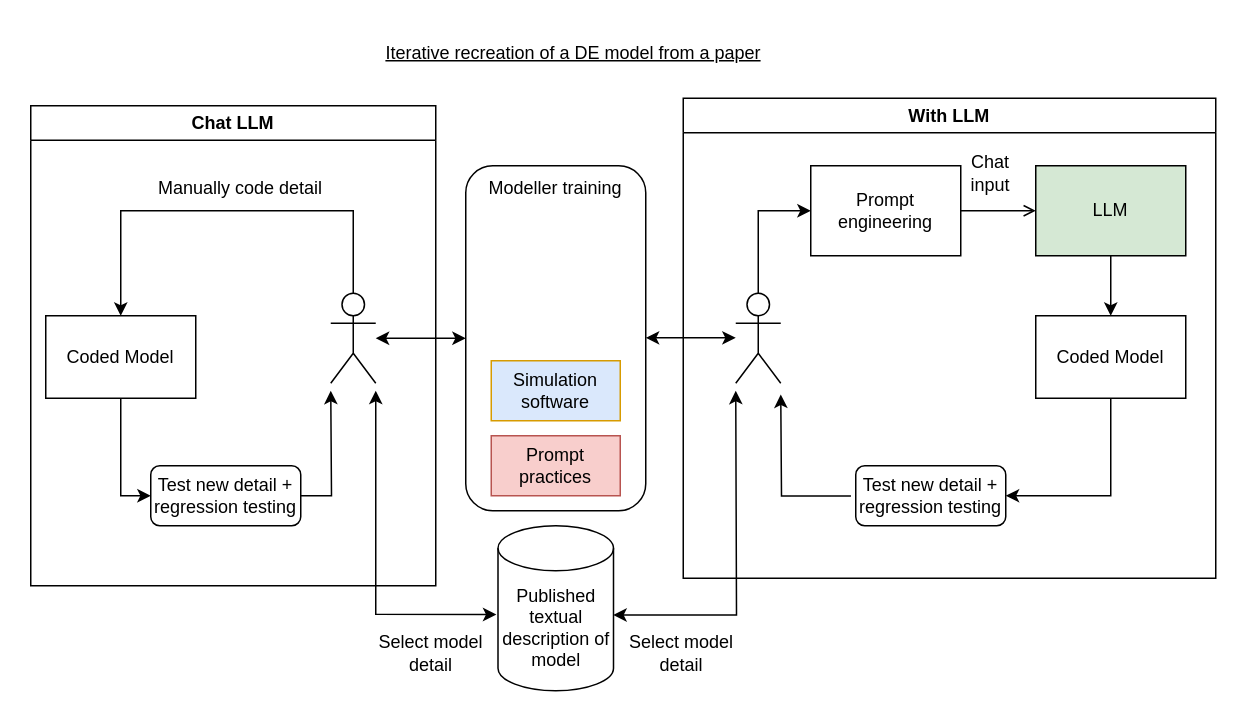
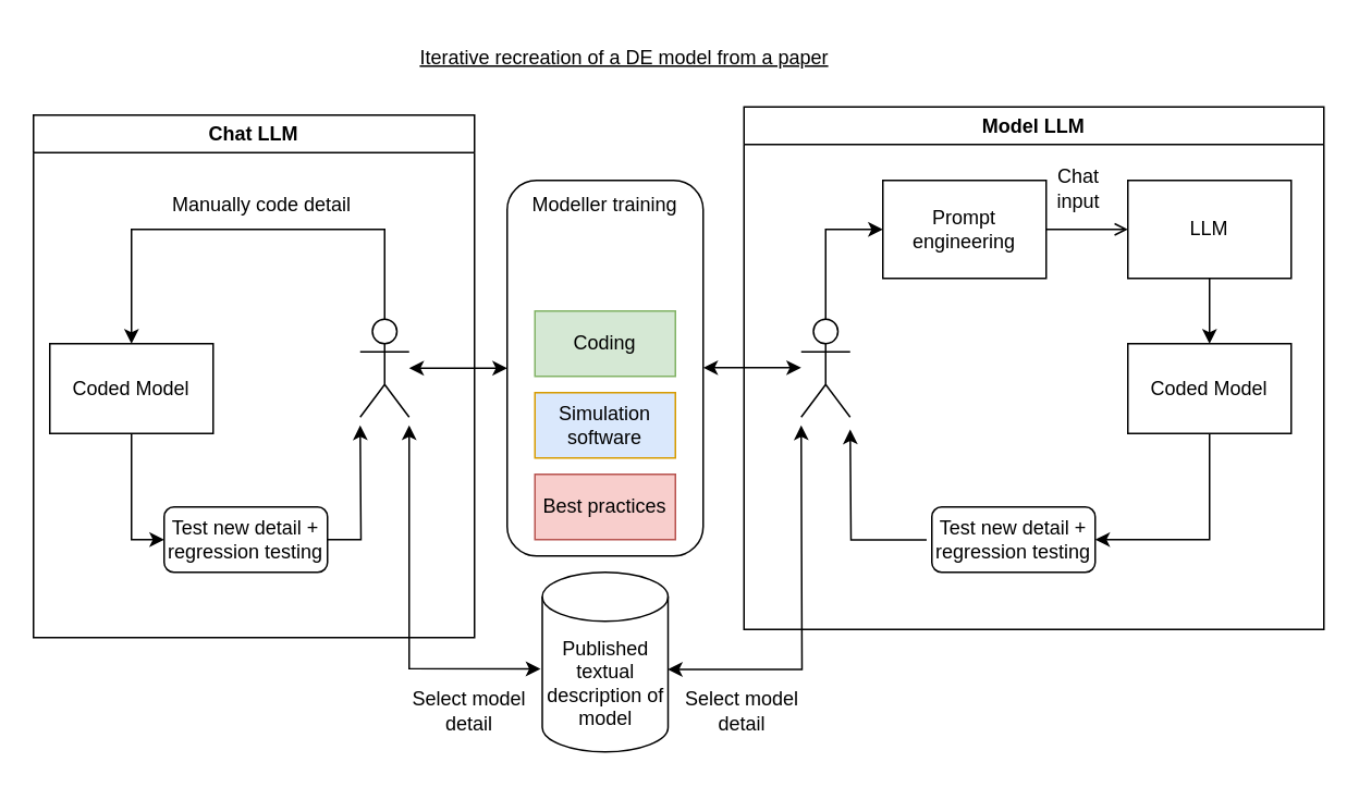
  <mxCell id="0" />
  <mxCell id="1" parent="0" />
  <mxCell id="2" value="Chat LLM" style="swimlane;whiteSpace=wrap;html=1;" vertex="1" parent="1"><mxGeometry x="20" y="70" width="270" height="320" as="geometry" /></mxCell>
  <mxCell id="3" value="" style="rounded=1;whiteSpace=wrap;html=1;" vertex="1" parent="1"><mxGeometry x="310" y="110" width="120" height="230" as="geometry" /></mxCell>
  <mxCell id="4" value="" style="shape=umlActor;verticalLabelPosition=bottom;verticalAlign=top;html=1;outlineConnect=0;" vertex="1" parent="1"><mxGeometry x="220" y="195" width="30" height="60" as="geometry" /></mxCell>
- <mxCell id="6" value="Prompt practices" style="rounded=0;whiteSpace=wrap;html=1;fillColor=#f8cecc;strokeColor=#b85450;" vertex="1" parent="1"><mxGeometry x="327" y="290" width="86" height="40" as="geometry" /></mxCell>
+ <mxCell id="5" value="Coding" style="rounded=0;whiteSpace=wrap;html=1;fillColor=#d5e8d4;strokeColor=#82b366;" vertex="1" parent="1"><mxGeometry x="327" y="190" width="86" height="40" as="geometry" /></mxCell>
+ <mxCell id="6" value="Best practices" style="rounded=0;whiteSpace=wrap;html=1;fillColor=#f8cecc;strokeColor=#b85450;" vertex="1" parent="1"><mxGeometry x="327" y="290" width="86" height="40" as="geometry" /></mxCell>
  <mxCell id="7" value="Simulation software " style="rounded=0;whiteSpace=wrap;html=1;fillColor=#dae8fc;strokeColor=#d79b00;" vertex="1" parent="1"><mxGeometry x="327" y="240" width="86" height="40" as="geometry" /></mxCell>
  <mxCell id="8" value="Modeller training" style="text;strokeColor=none;align=center;fillColor=none;html=1;verticalAlign=middle;whiteSpace=wrap;rounded=0;" vertex="1" parent="1"><mxGeometry x="320" y="110" width="100" height="30" as="geometry" /></mxCell>
  <mxCell id="9" style="edgeStyle=orthogonalEdgeStyle;rounded=0;orthogonalLoop=1;jettySize=auto;html=1;exitX=0.5;exitY=1;exitDx=0;exitDy=0;" edge="1" parent="1" source="3" target="3"><mxGeometry relative="1" as="geometry" /></mxCell>
  <mxCell id="10" value="Coded Model" style="rounded=0;whiteSpace=wrap;html=1;" vertex="1" parent="1"><mxGeometry x="30" y="210" width="100" height="55" as="geometry" /></mxCell>
  <mxCell id="11" value="Published textual description of model" style="shape=cylinder3;whiteSpace=wrap;html=1;boundedLbl=1;backgroundOutline=1;size=15;" vertex="1" parent="1"><mxGeometry x="331.5" y="350" width="77" height="110" as="geometry" /></mxCell>
  <mxCell id="12" style="edgeStyle=orthogonalEdgeStyle;rounded=0;orthogonalLoop=1;jettySize=auto;html=1;exitX=1;exitY=0.5;exitDx=0;exitDy=0;" edge="1" parent="1" source="13"><mxGeometry relative="1" as="geometry"><mxPoint x="220" y="260" as="targetPoint" /></mxGeometry></mxCell>
  <mxCell id="13" value="Test new detail + regression testing" style="rounded=1;whiteSpace=wrap;html=1;" vertex="1" parent="1"><mxGeometry x="100" y="310" width="100" height="40" as="geometry" /></mxCell>
  <mxCell id="14" style="edgeStyle=orthogonalEdgeStyle;rounded=0;orthogonalLoop=1;jettySize=auto;html=1;exitX=0.5;exitY=0;exitDx=0;exitDy=0;exitPerimeter=0;entryX=0.5;entryY=0;entryDx=0;entryDy=0;" edge="1" parent="1" source="4" target="10"><mxGeometry relative="1" as="geometry"><mxPoint x="90" y="180" as="targetPoint" /><Array as="points"><mxPoint x="235" y="140" /><mxPoint x="80" y="140" /></Array></mxGeometry></mxCell>
  <mxCell id="15" style="edgeStyle=orthogonalEdgeStyle;rounded=0;orthogonalLoop=1;jettySize=auto;html=1;exitX=0.5;exitY=1;exitDx=0;exitDy=0;entryX=0;entryY=0.5;entryDx=0;entryDy=0;" edge="1" parent="1" source="10" target="13"><mxGeometry relative="1" as="geometry" /></mxCell>
  <mxCell id="16" value="Manually code detail" style="text;strokeColor=none;align=center;fillColor=none;html=1;verticalAlign=middle;whiteSpace=wrap;rounded=0;" vertex="1" parent="1"><mxGeometry x="100" y="110" width="120" height="30" as="geometry" /></mxCell>
  <mxCell id="17" value="" style="endArrow=classic;startArrow=classic;html=1;rounded=0;entryX=0;entryY=0.5;entryDx=0;entryDy=0;" edge="1" parent="1" source="4" target="3"><mxGeometry width="50" height="50" relative="1" as="geometry"><mxPoint x="240" y="340" as="sourcePoint" /><mxPoint x="290" y="290" as="targetPoint" /></mxGeometry></mxCell>
  <mxCell id="18" value="" style="endArrow=classic;html=1;rounded=0;exitX=-0.014;exitY=0.538;exitDx=0;exitDy=0;exitPerimeter=0;startArrow=classic;startFill=1;" edge="1" parent="1" source="11"><mxGeometry width="50" height="50" relative="1" as="geometry"><mxPoint x="240" y="340" as="sourcePoint" /><mxPoint x="250" y="260" as="targetPoint" /><Array as="points"><mxPoint x="250" y="409" /></Array></mxGeometry></mxCell>
  <mxCell id="19" style="edgeStyle=orthogonalEdgeStyle;rounded=0;orthogonalLoop=1;jettySize=auto;html=1;exitX=1;exitY=0.5;exitDx=0;exitDy=0;entryX=0;entryY=0.5;entryDx=0;entryDy=0;endArrow=open;" edge="1" parent="1" source="20" target="34"><mxGeometry relative="1" as="geometry"><mxPoint x="704.4" y="141.938" as="targetPoint" /></mxGeometry></mxCell>
  <mxCell id="20" value="Prompt engineering" style="rounded=0;whiteSpace=wrap;html=1;" vertex="1" parent="1"><mxGeometry x="540" y="110" width="100" height="60" as="geometry" /></mxCell>
  <mxCell id="21" style="edgeStyle=orthogonalEdgeStyle;rounded=0;orthogonalLoop=1;jettySize=auto;html=1;exitX=0.5;exitY=0;exitDx=0;exitDy=0;exitPerimeter=0;entryX=0;entryY=0.5;entryDx=0;entryDy=0;" edge="1" parent="1" source="22" target="20"><mxGeometry relative="1" as="geometry"><Array as="points"><mxPoint x="505" y="140" /><mxPoint x="540" y="140" /></Array></mxGeometry></mxCell>
  <mxCell id="22" value="" style="shape=umlActor;verticalLabelPosition=bottom;verticalAlign=top;html=1;outlineConnect=0;" vertex="1" parent="1"><mxGeometry x="490" y="195" width="30" height="60" as="geometry" /></mxCell>
  <mxCell id="23" value="Coded Model" style="rounded=0;whiteSpace=wrap;html=1;" vertex="1" parent="1"><mxGeometry x="690" y="210" width="100" height="55" as="geometry" /></mxCell>
  <mxCell id="24" style="edgeStyle=orthogonalEdgeStyle;rounded=0;orthogonalLoop=1;jettySize=auto;html=1;exitX=-0.032;exitY=0.505;exitDx=0;exitDy=0;exitPerimeter=0;" edge="1" parent="1" source="25"><mxGeometry relative="1" as="geometry"><mxPoint x="520" y="262.5" as="targetPoint" /></mxGeometry></mxCell>
  <mxCell id="25" value="Test new detail + regression testing" style="rounded=1;whiteSpace=wrap;html=1;" vertex="1" parent="1"><mxGeometry x="570" y="310" width="100" height="40" as="geometry" /></mxCell>
  <mxCell id="26" style="edgeStyle=orthogonalEdgeStyle;rounded=0;orthogonalLoop=1;jettySize=auto;html=1;exitX=0.5;exitY=1;exitDx=0;exitDy=0;entryX=1;entryY=0.5;entryDx=0;entryDy=0;" edge="1" parent="1" source="23" target="25"><mxGeometry relative="1" as="geometry"><mxPoint x="827" y="311.5" as="sourcePoint" /><mxPoint x="707" y="376.5" as="targetPoint" /></mxGeometry></mxCell>
  <mxCell id="27" style="edgeStyle=orthogonalEdgeStyle;rounded=0;orthogonalLoop=1;jettySize=auto;html=1;exitX=0.998;exitY=0.541;exitDx=0;exitDy=0;exitPerimeter=0;startArrow=classic;startFill=1;" edge="1" parent="1" source="11"><mxGeometry relative="1" as="geometry"><mxPoint x="490" y="260" as="targetPoint" /></mxGeometry></mxCell>
  <mxCell id="28" value="Select model detail" style="text;strokeColor=none;align=center;fillColor=none;html=1;verticalAlign=middle;whiteSpace=wrap;rounded=0;" vertex="1" parent="1"><mxGeometry x="247" y="420" width="80" height="30" as="geometry" /></mxCell>
  <mxCell id="29" value="Select model detail" style="text;strokeColor=none;align=center;fillColor=none;html=1;verticalAlign=middle;whiteSpace=wrap;rounded=0;" vertex="1" parent="1"><mxGeometry x="414" y="420" width="80" height="30" as="geometry" /></mxCell>
  <mxCell id="30" style="edgeStyle=orthogonalEdgeStyle;rounded=0;orthogonalLoop=1;jettySize=auto;html=1;exitX=0.5;exitY=1;exitDx=0;exitDy=0;" edge="1" parent="1" source="34" target="23"><mxGeometry relative="1" as="geometry"><mxPoint x="739.5" y="172.438" as="sourcePoint" /></mxGeometry></mxCell>
  <mxCell id="31" value="" style="endArrow=classic;startArrow=classic;html=1;rounded=0;entryX=0;entryY=0.5;entryDx=0;entryDy=0;" edge="1" parent="1"><mxGeometry width="50" height="50" relative="1" as="geometry"><mxPoint x="430" y="224.71" as="sourcePoint" /><mxPoint x="490" y="224.71" as="targetPoint" /></mxGeometry></mxCell>
  <mxCell id="32" value="&lt;div&gt;Chat&lt;/div&gt;&lt;div&gt;input&lt;br&gt;&lt;/div&gt;" style="text;strokeColor=none;align=center;fillColor=none;html=1;verticalAlign=middle;whiteSpace=wrap;rounded=0;" vertex="1" parent="1"><mxGeometry x="630" y="100" width="60" height="30" as="geometry" /></mxCell>
  <mxCell id="33" value="Iterative recreation of a DE model from a paper" style="text;strokeColor=none;align=center;fillColor=none;html=1;verticalAlign=middle;whiteSpace=wrap;rounded=0;fontStyle=4" vertex="1" parent="1"><mxGeometry x="247" y="20" width="270" height="30" as="geometry" /></mxCell>
- <mxCell id="34" value="LLM" style="rounded=0;whiteSpace=wrap;html=1;fillColor=#d5e8d4;" vertex="1" parent="1"><mxGeometry x="690" y="110" width="100" height="60" as="geometry" /></mxCell>
- <mxCell id="35" value="With LLM" style="swimlane;whiteSpace=wrap;html=1;" vertex="1" parent="1"><mxGeometry x="455" y="65" width="355" height="320" as="geometry" /></mxCell>
+ <mxCell id="34" value="LLM" style="rounded=0;whiteSpace=wrap;html=1;" vertex="1" parent="1"><mxGeometry x="690" y="110" width="100" height="60" as="geometry" /></mxCell>
+ <mxCell id="35" value="Model LLM" style="swimlane;whiteSpace=wrap;html=1;" vertex="1" parent="1"><mxGeometry x="455" y="65" width="355" height="320" as="geometry" /></mxCell>
